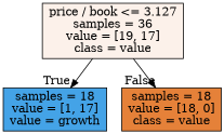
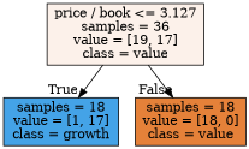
  digraph {
    node [color=black shape=box style=filled]
    edge [labeldistance=2.5]
    n1 [fillcolor="#e581391b" label="price / book <= 3.127\nsamples = 36\nvalue = [19, 17]\nclass = value"]
-   n2 [fillcolor="#399de5f0" label="samples = 18\nvalue = [1, 17]\nvalue = growth"]
+   n2 [fillcolor="#399de5f0" label="samples = 18\nvalue = [1, 17]\nclass = growth"]
    n3 [fillcolor="#e58139ff" label="samples = 18\nvalue = [18, 0]\nclass = value"]
    n1 -> n2 [headlabel=True labelangle=45]
    n1 -> n3 [headlabel=False labelangle=-45]
  }
